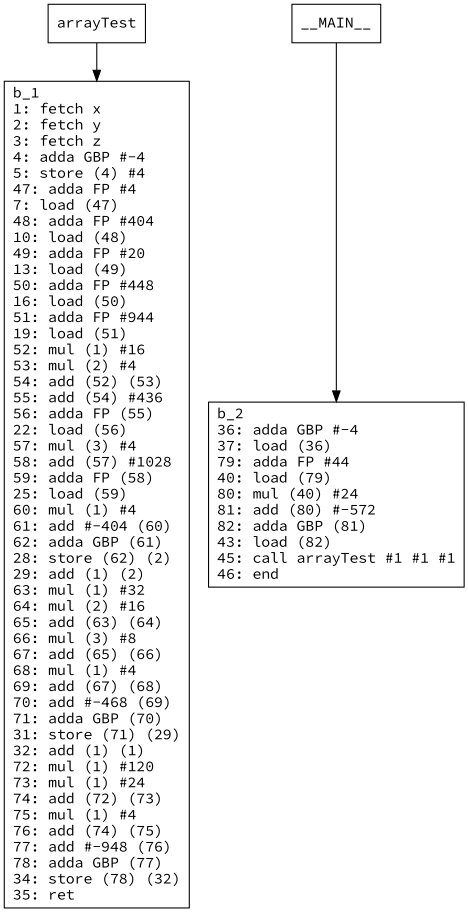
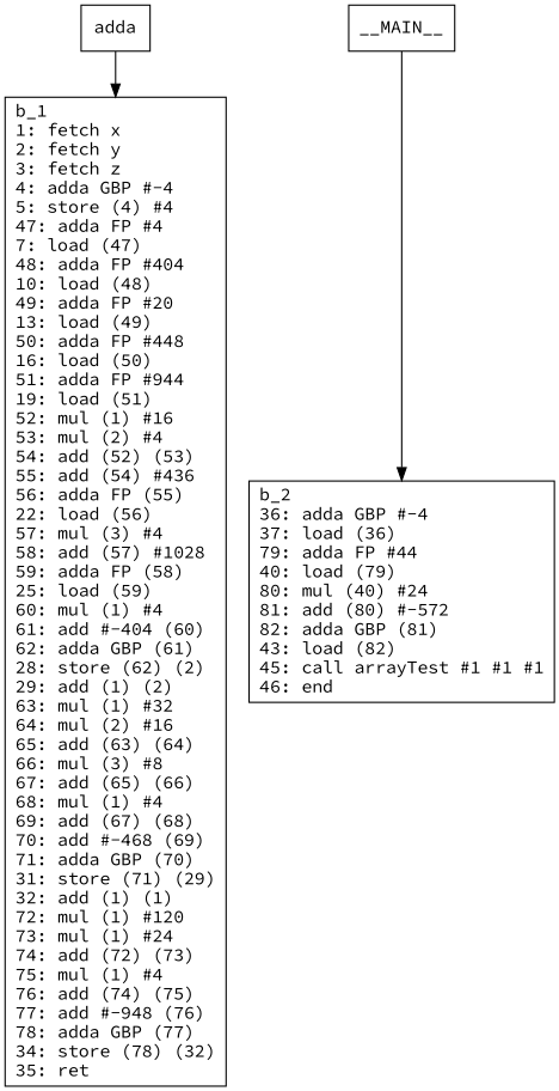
  digraph {
    fontname="Source Code Pro"
    node [shape=box fontname="Source Code Pro"]
    edge [fontname="Source Code Pro"]
    n1 [label="b_1\l1: fetch x\l2: fetch y\l3: fetch z\l4: adda GBP #-4\l5: store (4) #4\l47: adda FP #4\l7: load (47)\l48: adda FP #404\l10: load (48)\l49: adda FP #20\l13: load (49)\l50: adda FP #448\l16: load (50)\l51: adda FP #944\l19: load (51)\l52: mul (1) #16\l53: mul (2) #4\l54: add (52) (53)\l55: add (54) #436\l56: adda FP (55)\l22: load (56)\l57: mul (3) #4\l58: add (57) #1028\l59: adda FP (58)\l25: load (59)\l60: mul (1) #4\l61: add #-404 (60)\l62: adda GBP (61)\l28: store (62) (2)\l29: add (1) (2)\l63: mul (1) #32\l64: mul (2) #16\l65: add (63) (64)\l66: mul (3) #8\l67: add (65) (66)\l68: mul (1) #4\l69: add (67) (68)\l70: add #-468 (69)\l71: adda GBP (70)\l31: store (71) (29)\l32: add (1) (1)\l72: mul (1) #120\l73: mul (1) #24\l74: add (72) (73)\l75: mul (1) #4\l76: add (74) (75)\l77: add #-948 (76)\l78: adda GBP (77)\l34: store (78) (32)\l35: ret \l"]
-   arrayTest
+   arrayTest [label=adda]
    n3 [label="b_2\l36: adda GBP #-4\l37: load (36)\l79: adda FP #44\l40: load (79)\l80: mul (40) #24\l81: add (80) #-572\l82: adda GBP (81)\l43: load (82)\l45: call arrayTest #1 #1 #1\l46: end\l"]
    __MAIN__
    arrayTest -> n1
    __MAIN__ -> n3
  }
